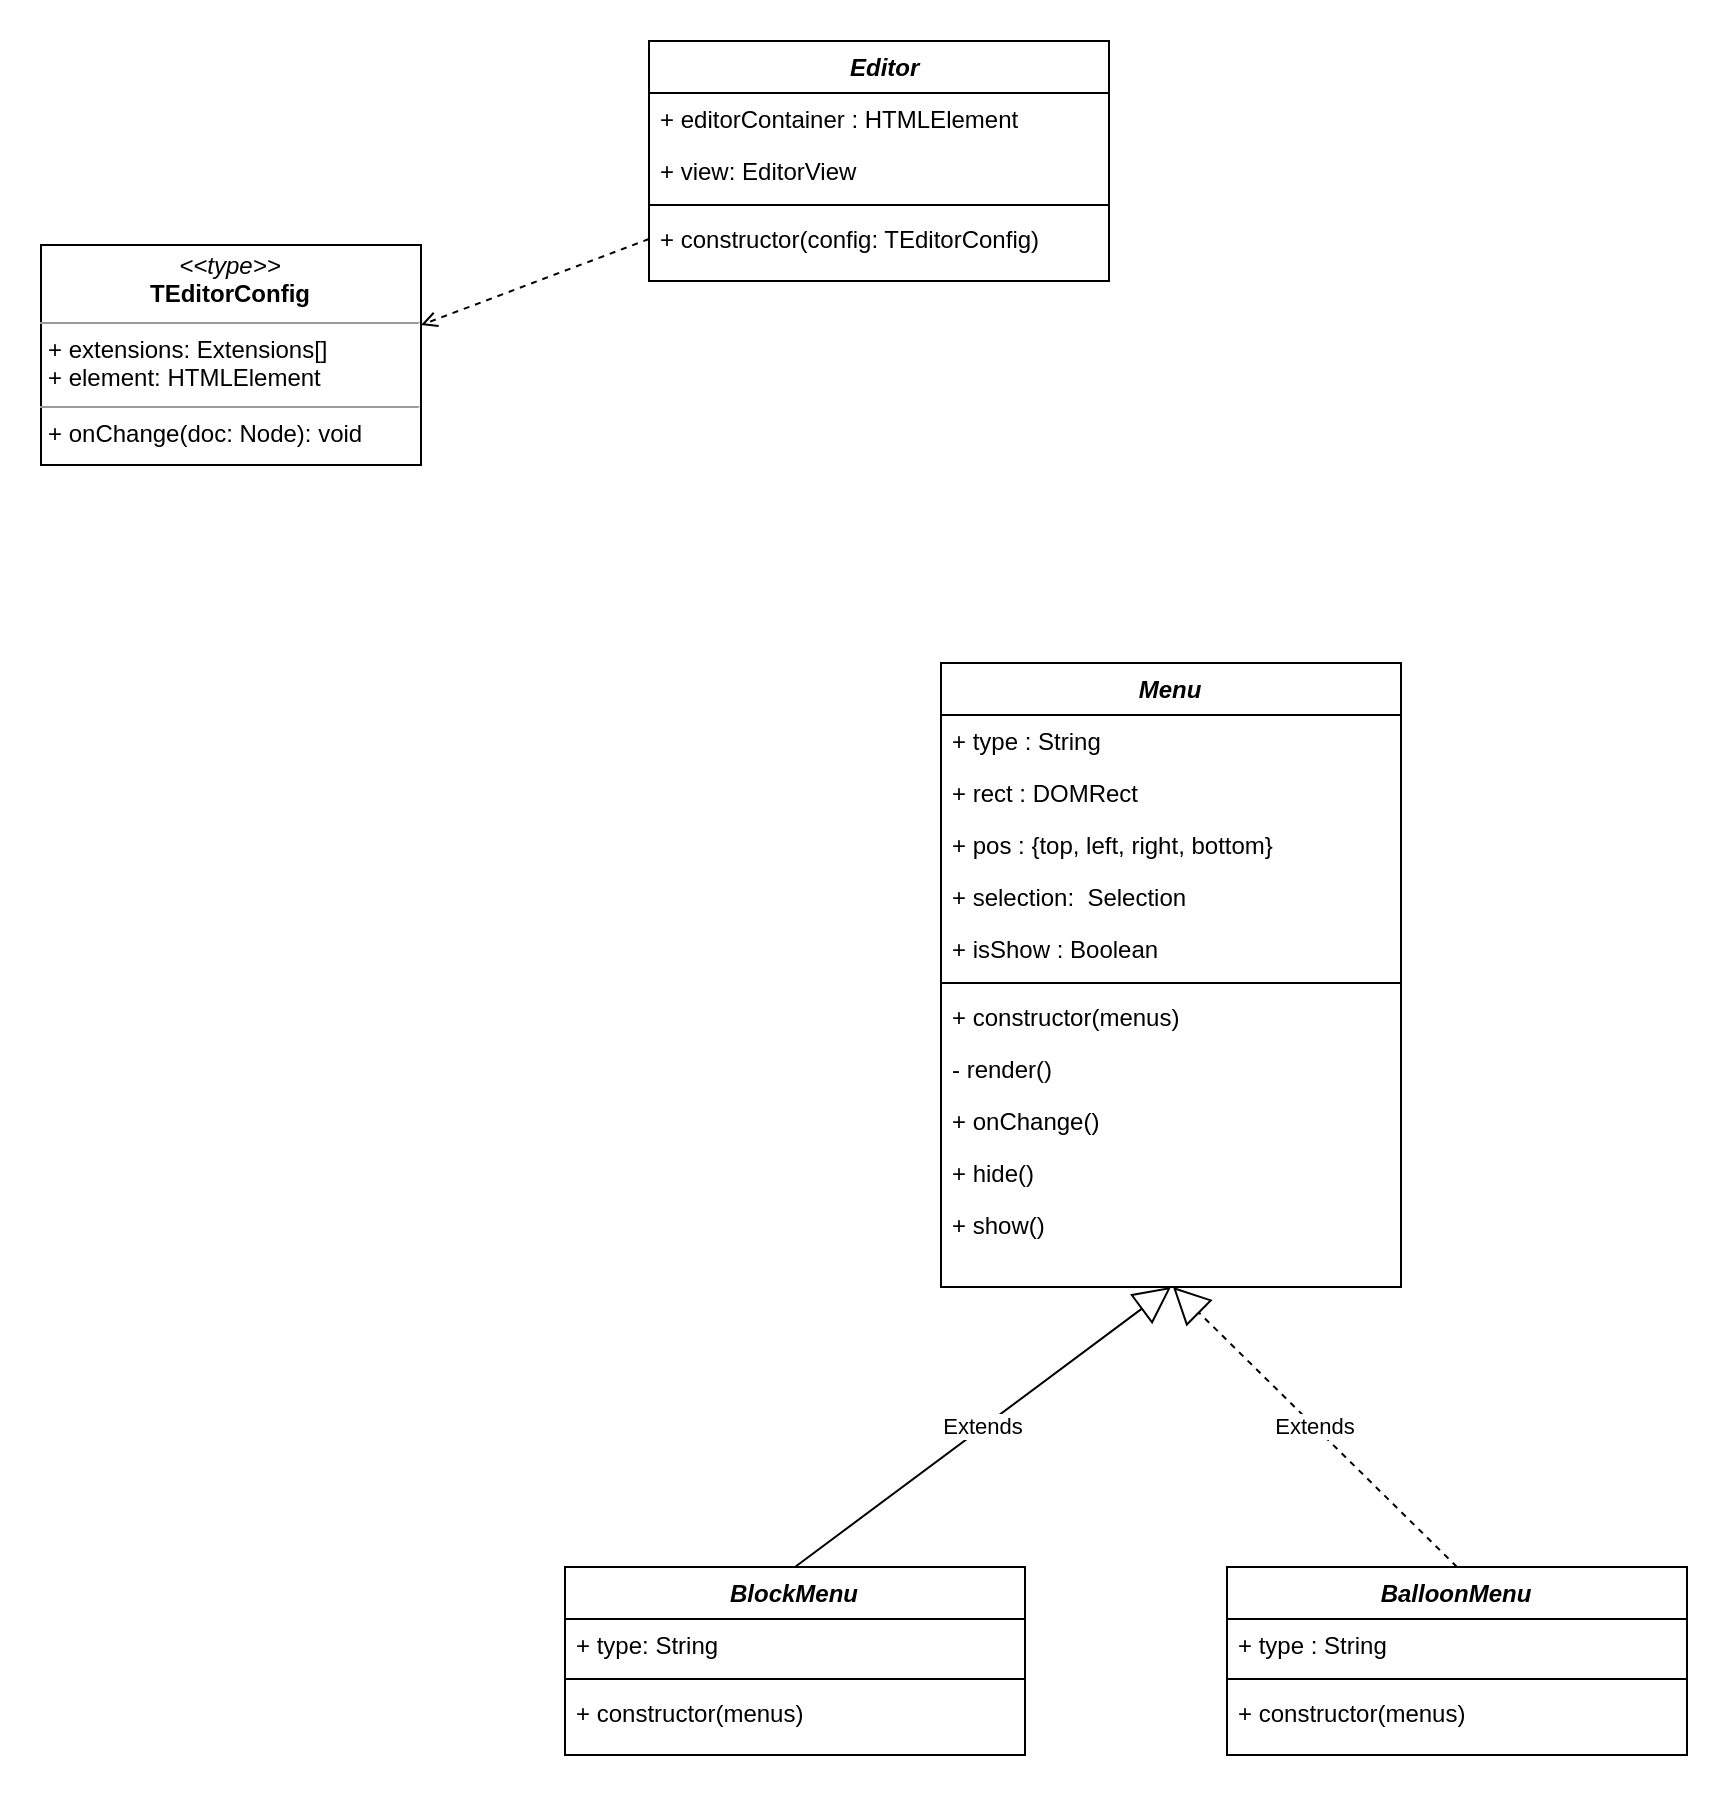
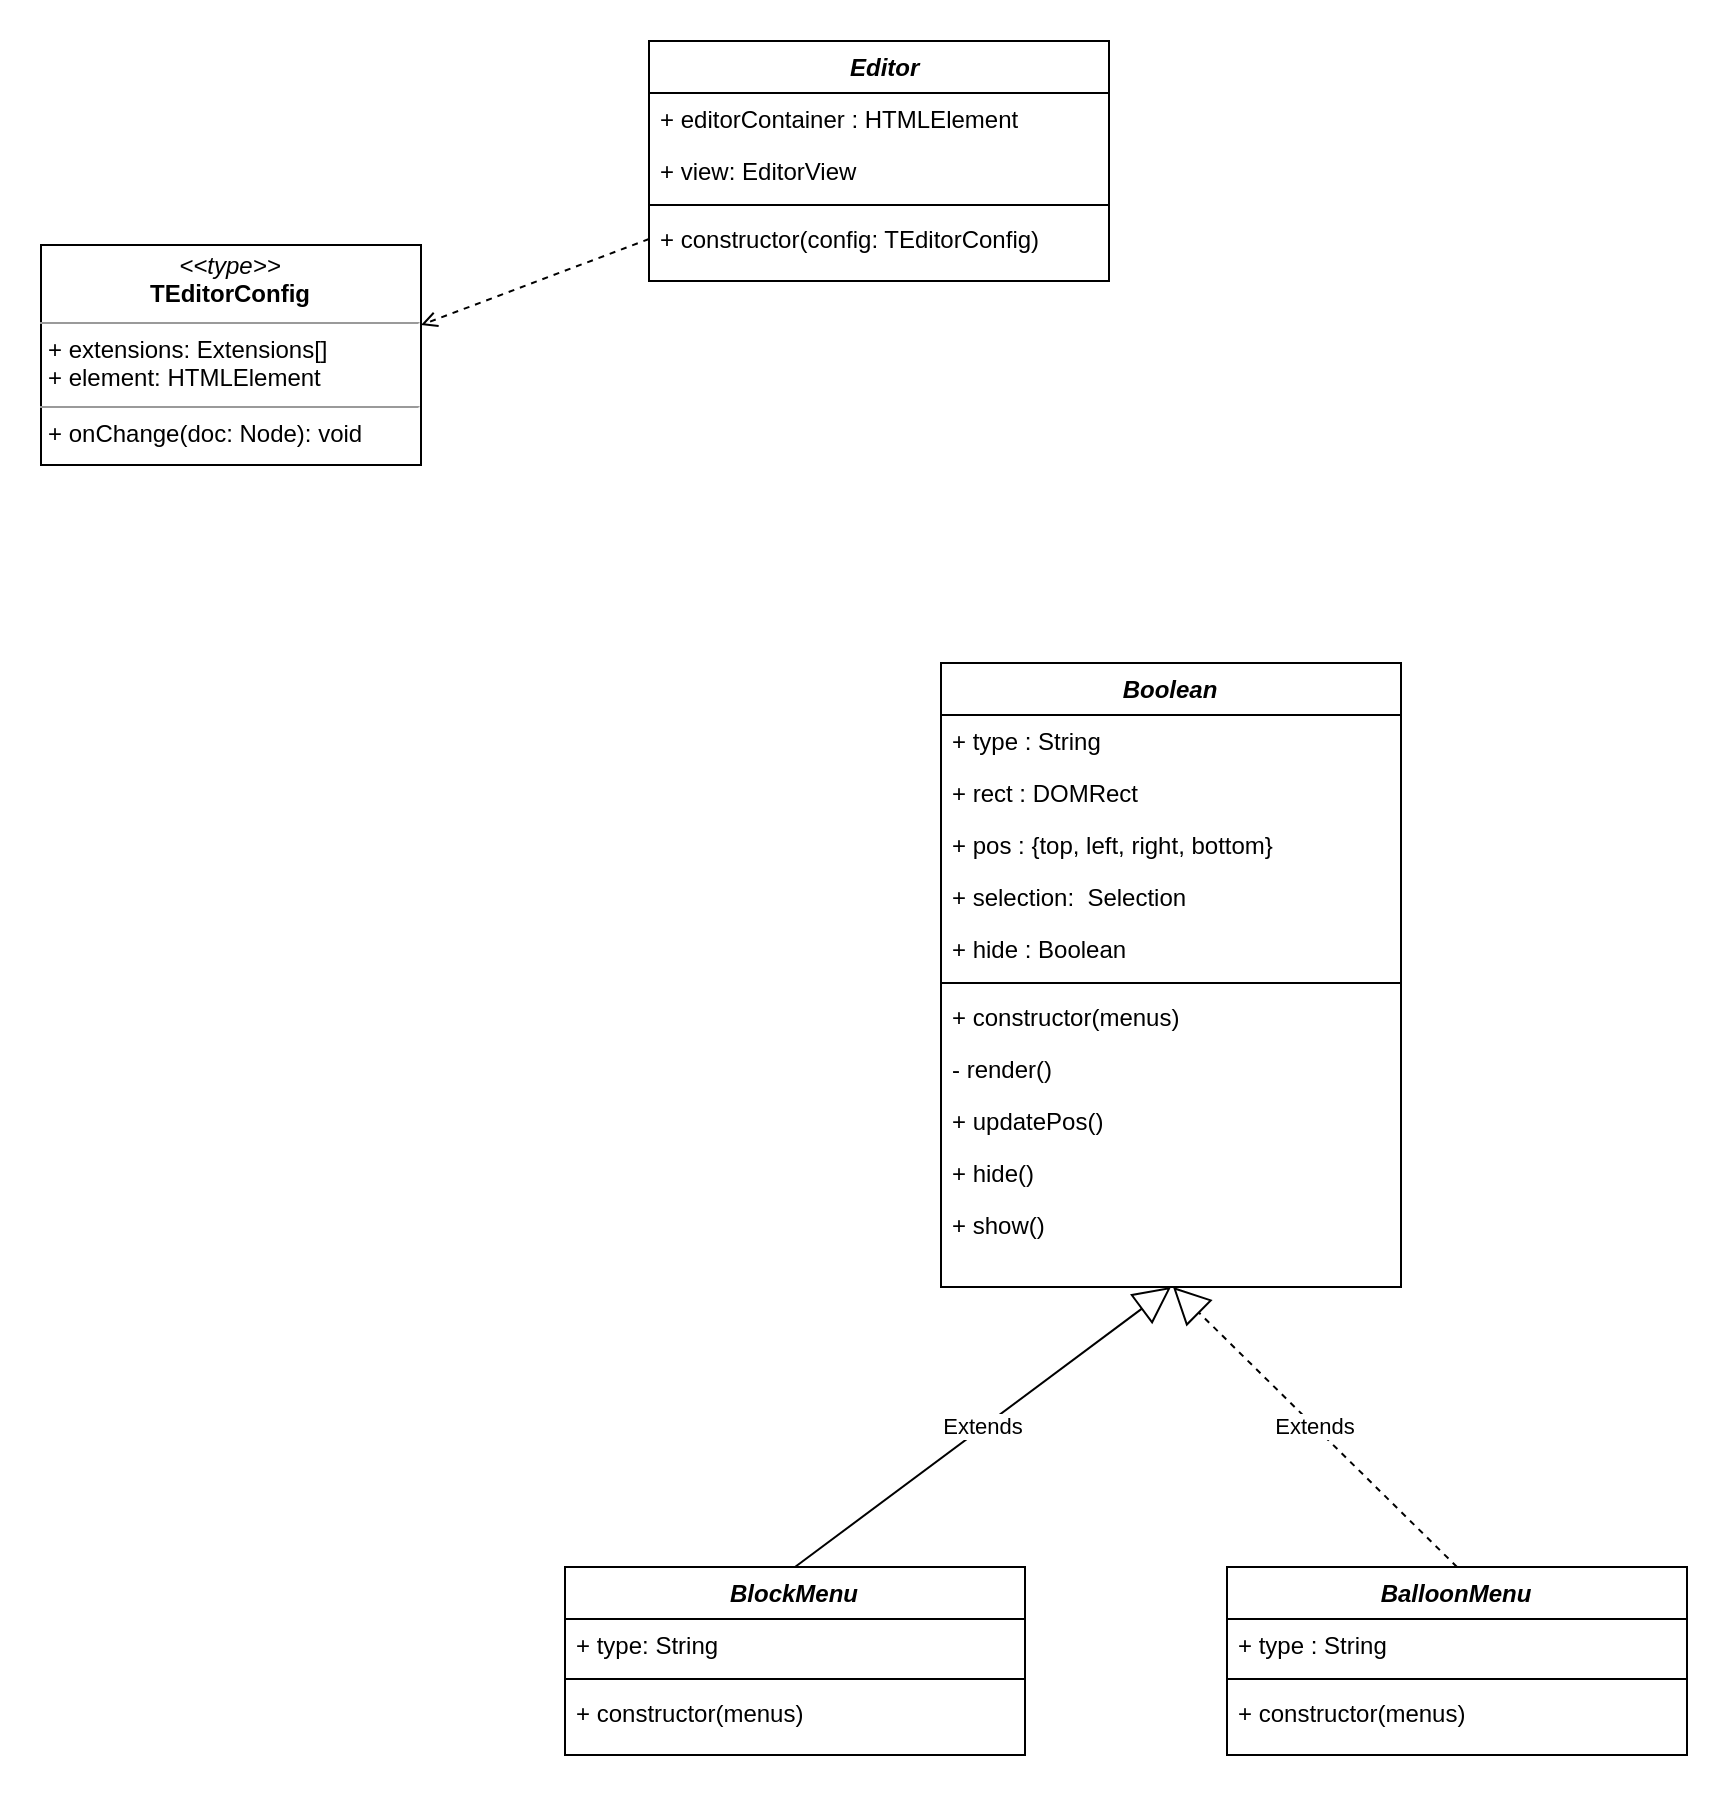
  <mxCell id="0" />
  <mxCell id="1" parent="0" />
  <mxCell id="2" value="  Editor" style="swimlane;fontStyle=3;align=center;verticalAlign=top;childLayout=stackLayout;horizontal=1;startSize=26;horizontalStack=0;resizeParent=1;resizeLast=0;collapsible=1;marginBottom=0;rounded=0;shadow=0;strokeWidth=1;" parent="1" vertex="1"><mxGeometry x="324" y="20" width="230" height="120" as="geometry"><mxRectangle x="30" y="150" width="160" height="26" as="alternateBounds" /></mxGeometry></mxCell>
  <mxCell id="3" value="+ editorContainer : HTMLElement" style="text;align=left;verticalAlign=top;spacingLeft=4;spacingRight=4;overflow=hidden;rotatable=0;points=[[0,0.5],[1,0.5]];portConstraint=eastwest;" parent="2" vertex="1"><mxGeometry y="26" width="230" height="26" as="geometry" /></mxCell>
  <mxCell id="4" value="+ view: EditorView" style="text;align=left;verticalAlign=top;spacingLeft=4;spacingRight=4;overflow=hidden;rotatable=0;points=[[0,0.5],[1,0.5]];portConstraint=eastwest;rounded=0;shadow=0;html=0;" parent="2" vertex="1"><mxGeometry y="52" width="230" height="26" as="geometry" /></mxCell>
  <mxCell id="5" value="" style="line;html=1;strokeWidth=1;align=left;verticalAlign=middle;spacingTop=-1;spacingLeft=3;spacingRight=3;rotatable=0;labelPosition=right;points=[];portConstraint=eastwest;" parent="2" vertex="1"><mxGeometry y="78" width="230" height="8" as="geometry" /></mxCell>
  <mxCell id="6" value="+ constructor(config: TEditorConfig)" style="text;align=left;verticalAlign=top;spacingLeft=4;spacingRight=4;overflow=hidden;rotatable=0;points=[[0,0.5],[1,0.5]];portConstraint=eastwest;" parent="2" vertex="1"><mxGeometry y="86" width="230" height="26" as="geometry" /></mxCell>
  <mxCell id="7" value="&lt;p style=&quot;margin: 0px ; margin-top: 4px ; text-align: center&quot;&gt;&lt;i&gt;&amp;lt;&amp;lt;type&amp;gt;&amp;gt;&lt;/i&gt;&lt;br&gt;&lt;b&gt;TEditorConfig&lt;/b&gt;&lt;br&gt;&lt;/p&gt;&lt;hr size=&quot;1&quot;&gt;&lt;p style=&quot;margin: 0px ; margin-left: 4px&quot;&gt;+ extensions: Extensions[]&lt;br&gt;+ element: HTMLElement&lt;/p&gt;&lt;hr size=&quot;1&quot;&gt;&lt;p style=&quot;margin: 0px ; margin-left: 4px&quot;&gt;+ onChange(doc: Node): void&lt;br&gt;&lt;br&gt;&lt;/p&gt;" style="verticalAlign=top;align=left;overflow=fill;fontSize=12;fontFamily=Helvetica;html=1;" vertex="1" parent="1"><mxGeometry x="20" y="122" width="190" height="110" as="geometry" /></mxCell>
  <mxCell id="8" style="edgeStyle=none;rounded=0;orthogonalLoop=1;jettySize=auto;html=1;exitX=0;exitY=0.5;exitDx=0;exitDy=0;entryX=1;entryY=0.364;entryDx=0;entryDy=0;entryPerimeter=0;dashed=1;endArrow=open;endFill=0;" edge="1" parent="1" source="6" target="7"><mxGeometry relative="1" as="geometry" /></mxCell>
- <mxCell id="9" value="Menu" style="swimlane;fontStyle=3;align=center;verticalAlign=top;childLayout=stackLayout;horizontal=1;startSize=26;horizontalStack=0;resizeParent=1;resizeLast=0;collapsible=1;marginBottom=0;rounded=0;shadow=0;strokeWidth=1;" vertex="1" parent="1"><mxGeometry x="470" y="331" width="230" height="312" as="geometry"><mxRectangle x="30" y="150" width="160" height="26" as="alternateBounds" /></mxGeometry></mxCell>
+ <mxCell id="9" value="Boolean" style="swimlane;fontStyle=3;align=center;verticalAlign=top;childLayout=stackLayout;horizontal=1;startSize=26;horizontalStack=0;resizeParent=1;resizeLast=0;collapsible=1;marginBottom=0;rounded=0;shadow=0;strokeWidth=1;" vertex="1" parent="1"><mxGeometry x="470" y="331" width="230" height="312" as="geometry"><mxRectangle x="30" y="150" width="160" height="26" as="alternateBounds" /></mxGeometry></mxCell>
  <mxCell id="10" value="+ type : String" style="text;align=left;verticalAlign=top;spacingLeft=4;spacingRight=4;overflow=hidden;rotatable=0;points=[[0,0.5],[1,0.5]];portConstraint=eastwest;" vertex="1" parent="9"><mxGeometry y="26" width="230" height="26" as="geometry" /></mxCell>
  <mxCell id="11" value="+ rect : DOMRect" style="text;align=left;verticalAlign=top;spacingLeft=4;spacingRight=4;overflow=hidden;rotatable=0;points=[[0,0.5],[1,0.5]];portConstraint=eastwest;" vertex="1" parent="9"><mxGeometry y="52" width="230" height="26" as="geometry" /></mxCell>
  <mxCell id="12" value="+ pos : {top, left, right, bottom}" style="text;align=left;verticalAlign=top;spacingLeft=4;spacingRight=4;overflow=hidden;rotatable=0;points=[[0,0.5],[1,0.5]];portConstraint=eastwest;" vertex="1" parent="9"><mxGeometry y="78" width="230" height="26" as="geometry" /></mxCell>
  <mxCell id="13" value="+ selection:  Selection&#10;" style="text;align=left;verticalAlign=top;spacingLeft=4;spacingRight=4;overflow=hidden;rotatable=0;points=[[0,0.5],[1,0.5]];portConstraint=eastwest;rounded=0;shadow=0;html=0;" vertex="1" parent="9"><mxGeometry y="104" width="230" height="26" as="geometry" /></mxCell>
- <mxCell id="14" value="+ isShow : Boolean" style="text;align=left;verticalAlign=top;spacingLeft=4;spacingRight=4;overflow=hidden;rotatable=0;points=[[0,0.5],[1,0.5]];portConstraint=eastwest;" vertex="1" parent="9"><mxGeometry y="130" width="230" height="26" as="geometry" /></mxCell>
+ <mxCell id="14" value="+ hide : Boolean" style="text;align=left;verticalAlign=top;spacingLeft=4;spacingRight=4;overflow=hidden;rotatable=0;points=[[0,0.5],[1,0.5]];portConstraint=eastwest;" vertex="1" parent="9"><mxGeometry y="130" width="230" height="26" as="geometry" /></mxCell>
  <mxCell id="15" value="" style="line;html=1;strokeWidth=1;align=left;verticalAlign=middle;spacingTop=-1;spacingLeft=3;spacingRight=3;rotatable=0;labelPosition=right;points=[];portConstraint=eastwest;" vertex="1" parent="9"><mxGeometry y="156" width="230" height="8" as="geometry" /></mxCell>
  <mxCell id="16" value="+ constructor(menus)" style="text;align=left;verticalAlign=top;spacingLeft=4;spacingRight=4;overflow=hidden;rotatable=0;points=[[0,0.5],[1,0.5]];portConstraint=eastwest;" vertex="1" parent="9"><mxGeometry y="164" width="230" height="26" as="geometry" /></mxCell>
  <mxCell id="17" value="- render()" style="text;align=left;verticalAlign=top;spacingLeft=4;spacingRight=4;overflow=hidden;rotatable=0;points=[[0,0.5],[1,0.5]];portConstraint=eastwest;" vertex="1" parent="9"><mxGeometry y="190" width="230" height="26" as="geometry" /></mxCell>
- <mxCell id="18" value="+ onChange()" style="text;align=left;verticalAlign=top;spacingLeft=4;spacingRight=4;overflow=hidden;rotatable=0;points=[[0,0.5],[1,0.5]];portConstraint=eastwest;" vertex="1" parent="9"><mxGeometry y="216" width="230" height="26" as="geometry" /></mxCell>
+ <mxCell id="18" value="+ updatePos()" style="text;align=left;verticalAlign=top;spacingLeft=4;spacingRight=4;overflow=hidden;rotatable=0;points=[[0,0.5],[1,0.5]];portConstraint=eastwest;" vertex="1" parent="9"><mxGeometry y="216" width="230" height="26" as="geometry" /></mxCell>
  <mxCell id="19" value="+ hide()" style="text;align=left;verticalAlign=top;spacingLeft=4;spacingRight=4;overflow=hidden;rotatable=0;points=[[0,0.5],[1,0.5]];portConstraint=eastwest;" vertex="1" parent="9"><mxGeometry y="242" width="230" height="26" as="geometry" /></mxCell>
  <mxCell id="20" value="+ show()" style="text;align=left;verticalAlign=top;spacingLeft=4;spacingRight=4;overflow=hidden;rotatable=0;points=[[0,0.5],[1,0.5]];portConstraint=eastwest;" vertex="1" parent="9"><mxGeometry y="268" width="230" height="26" as="geometry" /></mxCell>
  <mxCell id="21" value="BlockMenu" style="swimlane;fontStyle=3;align=center;verticalAlign=top;childLayout=stackLayout;horizontal=1;startSize=26;horizontalStack=0;resizeParent=1;resizeLast=0;collapsible=1;marginBottom=0;rounded=0;shadow=0;strokeWidth=1;" vertex="1" parent="1"><mxGeometry x="282" y="783" width="230" height="94" as="geometry"><mxRectangle x="30" y="150" width="160" height="26" as="alternateBounds" /></mxGeometry></mxCell>
  <mxCell id="22" value="+ type: String" style="text;align=left;verticalAlign=top;spacingLeft=4;spacingRight=4;overflow=hidden;rotatable=0;points=[[0,0.5],[1,0.5]];portConstraint=eastwest;" vertex="1" parent="21"><mxGeometry y="26" width="230" height="26" as="geometry" /></mxCell>
  <mxCell id="23" value="" style="line;html=1;strokeWidth=1;align=left;verticalAlign=middle;spacingTop=-1;spacingLeft=3;spacingRight=3;rotatable=0;labelPosition=right;points=[];portConstraint=eastwest;" vertex="1" parent="21"><mxGeometry y="52" width="230" height="8" as="geometry" /></mxCell>
  <mxCell id="24" value="+ constructor(menus)" style="text;align=left;verticalAlign=top;spacingLeft=4;spacingRight=4;overflow=hidden;rotatable=0;points=[[0,0.5],[1,0.5]];portConstraint=eastwest;" vertex="1" parent="21"><mxGeometry y="60" width="230" height="26" as="geometry" /></mxCell>
  <mxCell id="25" value="BalloonMenu" style="swimlane;fontStyle=3;align=center;verticalAlign=top;childLayout=stackLayout;horizontal=1;startSize=26;horizontalStack=0;resizeParent=1;resizeLast=0;collapsible=1;marginBottom=0;rounded=0;shadow=0;strokeWidth=1;" vertex="1" parent="1"><mxGeometry x="613" y="783" width="230" height="94" as="geometry"><mxRectangle x="30" y="150" width="160" height="26" as="alternateBounds" /></mxGeometry></mxCell>
  <mxCell id="26" value="+ type : String" style="text;align=left;verticalAlign=top;spacingLeft=4;spacingRight=4;overflow=hidden;rotatable=0;points=[[0,0.5],[1,0.5]];portConstraint=eastwest;" vertex="1" parent="25"><mxGeometry y="26" width="230" height="26" as="geometry" /></mxCell>
  <mxCell id="27" value="" style="line;html=1;strokeWidth=1;align=left;verticalAlign=middle;spacingTop=-1;spacingLeft=3;spacingRight=3;rotatable=0;labelPosition=right;points=[];portConstraint=eastwest;" vertex="1" parent="25"><mxGeometry y="52" width="230" height="8" as="geometry" /></mxCell>
  <mxCell id="28" value="+ constructor(menus)" style="text;align=left;verticalAlign=top;spacingLeft=4;spacingRight=4;overflow=hidden;rotatable=0;points=[[0,0.5],[1,0.5]];portConstraint=eastwest;" vertex="1" parent="25"><mxGeometry y="60" width="230" height="28" as="geometry" /></mxCell>
  <mxCell id="29" value="Extends" style="endArrow=block;endSize=16;endFill=0;html=1;dashed=0;exitX=0.5;exitY=0;exitDx=0;exitDy=0;entryX=0.5;entryY=1;entryDx=0;entryDy=0;" edge="1" parent="1" source="21" target="9"><mxGeometry width="160" relative="1" as="geometry"><mxPoint x="274" y="696" as="sourcePoint" /><mxPoint x="383" y="679" as="targetPoint" /></mxGeometry></mxCell>
  <mxCell id="30" value="Extends" style="endArrow=block;endSize=16;endFill=0;html=1;dashed=1;exitX=0.5;exitY=0;exitDx=0;exitDy=0;" edge="1" parent="1" source="25"><mxGeometry width="160" relative="1" as="geometry"><mxPoint x="407" y="793" as="sourcePoint" /><mxPoint x="586" y="643" as="targetPoint" /></mxGeometry></mxCell>
